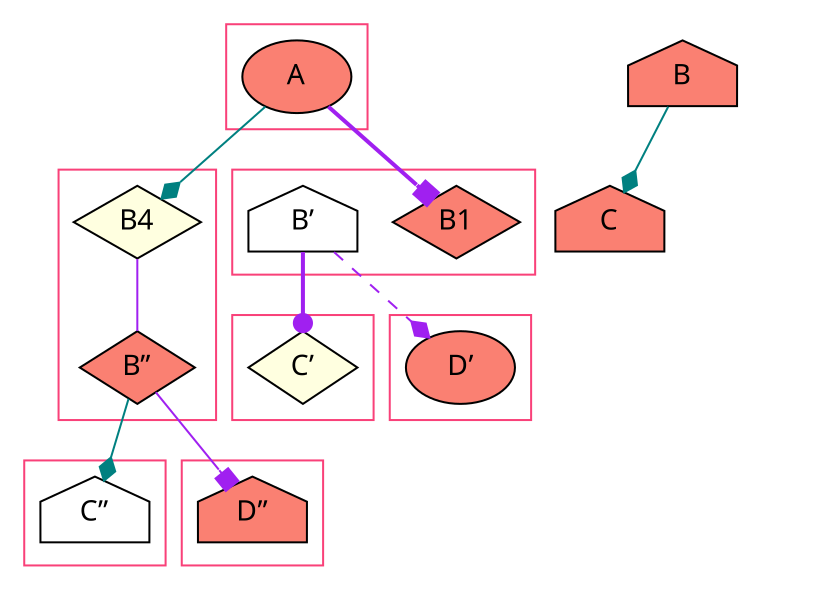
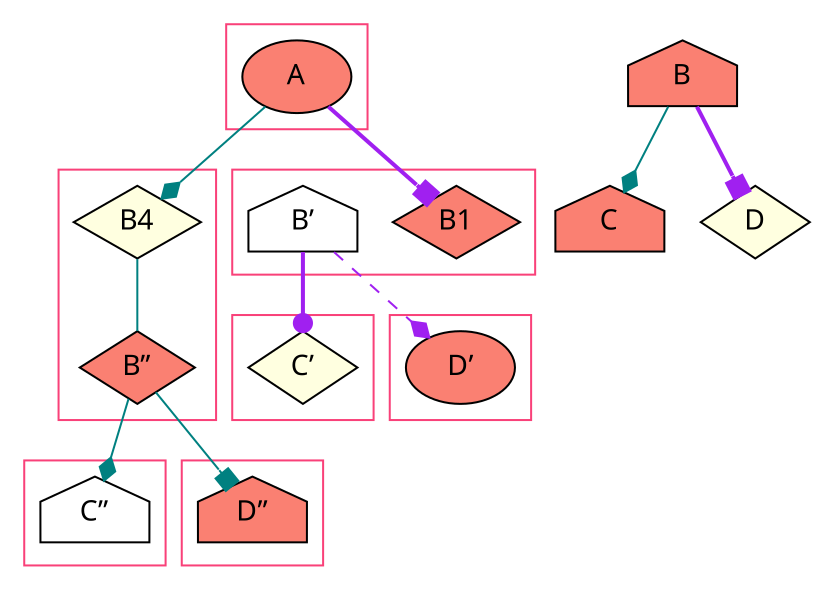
  digraph {
    node [fillcolor=salmon fontname="Avenir Next" shape=diamond style=filled]
    edge [arrowhead=diamond color=purple fontname="Avenir Next" style=solid]
    n1 [label=A shape=ellipse]
    n2 [label=B1]
    n3 [fillcolor=white label="B’" shape=house]
    n4 [fillcolor=lightyellow label=B4]
    n5 [label="B”"]
    n6 [fillcolor=lightyellow label="C’"]
    n7 [label="D’" shape=ellipse]
    n8 [fillcolor=white label="C”" shape=house]
    n9 [label="D”" shape=house]
    n10 [label=B shape=house]
    n11 [label=C shape=house]
+   n12 [fillcolor=lightyellow label=D]
    subgraph cluster_1 {
      color="#f94179"
      n1
    }
    subgraph cluster_2 {
      color="#f94179"
      n2
      n3
    }
    subgraph cluster_3 {
      color="#f94179"
      n4
      n5
    }
    subgraph cluster_4 {
      color="#f94179"
      n6
    }
    subgraph cluster_5 {
      color="#f94179"
      n7
    }
    subgraph cluster_6 {
      color="#f94179"
      n8
    }
    subgraph cluster_7 {
      color="#f94179"
      n9
    }
    n1 -> n2 [arrowhead=box style=bold]
    n1 -> n4 [color=teal]
    n3 -> n6 [arrowhead=dot style=bold]
    n3 -> n7 [style=dashed]
-   n4 -> n5 [dir=none arrowhead=""]
+   n4 -> n5 [color=teal dir=none arrowhead=""]
    n5 -> n8 [color=teal]
-   n5 -> n9 [arrowhead=box]
+   n5 -> n9 [arrowhead=box color=teal]
    n10 -> n11 [color=teal]
+   n10 -> n12 [arrowhead=box style=bold]
  }
